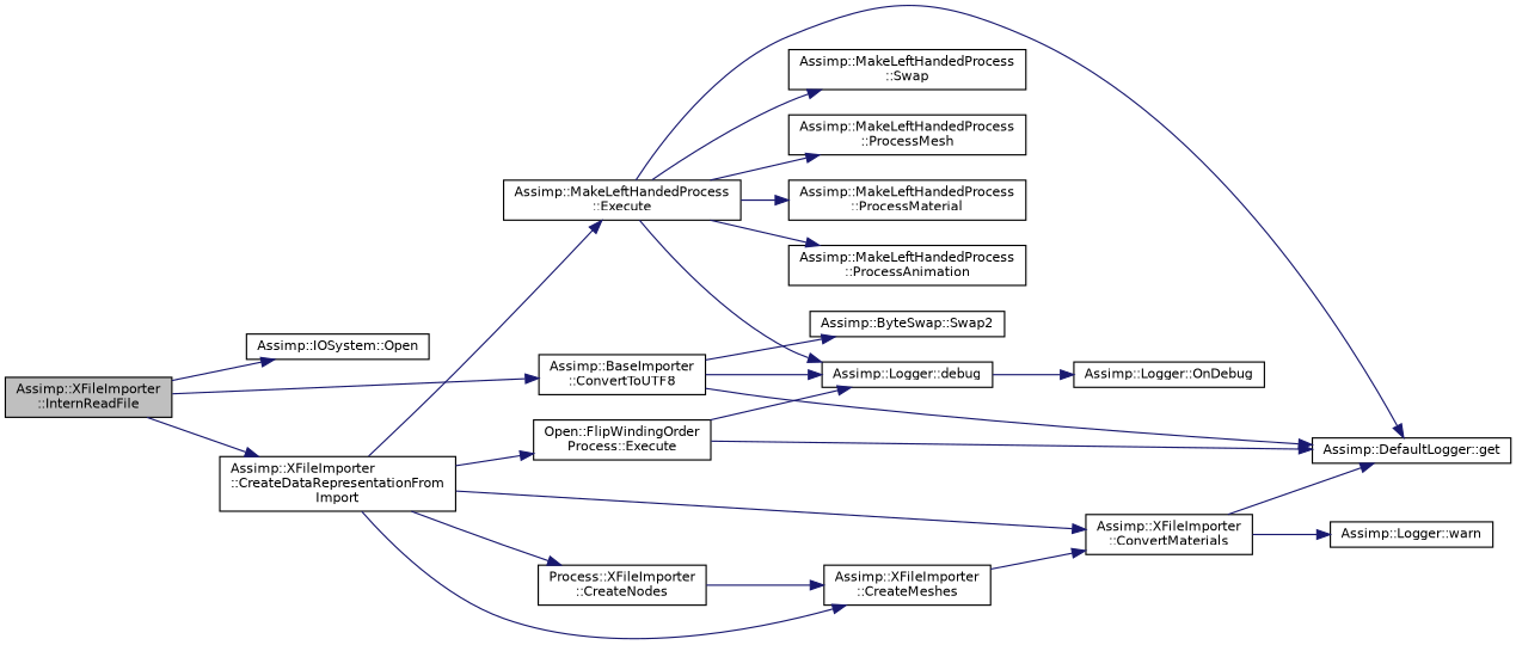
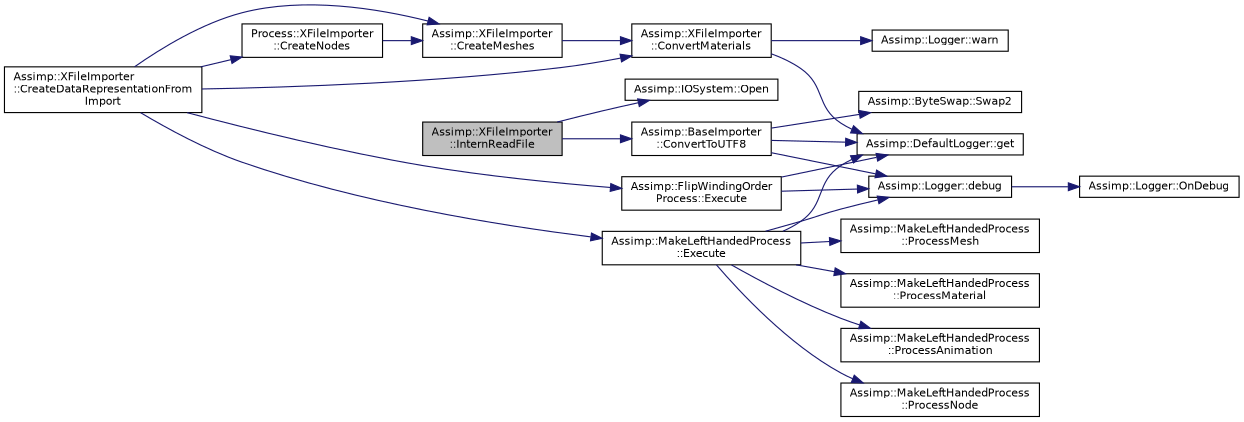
  digraph {
    rankdir=LR
    node [color=black fillcolor=white fontname=Helvetica fontsize=10 shape=record style=filled]
    edge [color=midnightblue fontname=Helvetica fontsize=10 labelfontname=Helvetica labelfontsize=10 style=solid]
    n1 [fillcolor=grey75 fontcolor=black height=0.2 label="Assimp::XFileImporter\l::InternReadFile" width=0.4]
    n2 [height=0.2 label="Assimp::IOSystem::Open" width=0.4]
    n3 [height=0.2 label="Assimp::BaseImporter\l::ConvertToUTF8" width=0.4]
    n4 [height=0.2 label="Assimp::XFileImporter\l::CreateDataRepresentationFrom\lImport" width=0.4]
    n5 [height=0.2 label="Assimp::DefaultLogger::get" width=0.4]
    n6 [height=0.2 label="Assimp::Logger::debug" width=0.4]
    n7 [height=0.2 label="Assimp::ByteSwap::Swap2" width=0.4]
    n8 [height=0.2 label="Assimp::XFileImporter\l::ConvertMaterials" width=0.4]
    n9 [height=0.2 label="Process::XFileImporter\l::CreateNodes" width=0.4]
    n10 [height=0.2 label="Assimp::XFileImporter\l::CreateMeshes" width=0.4]
    n11 [height=0.2 label="Assimp::MakeLeftHandedProcess\l::Execute" width=0.4]
-   n12 [height=0.2 label="Open::FlipWindingOrder\lProcess::Execute" width=0.4]
+   n12 [height=0.2 label="Assimp::FlipWindingOrder\lProcess::Execute" width=0.4]
    n13 [height=0.2 label="Assimp::Logger::OnDebug" width=0.4]
    n14 [height=0.2 label="Assimp::Logger::warn" width=0.4]
-   n15 [height=0.2 label="Assimp::MakeLeftHandedProcess\l::Swap" width=0.4]
+   n15 [height=0.2 label="Assimp::MakeLeftHandedProcess\l::ProcessNode" width=0.4]
    n16 [height=0.2 label="Assimp::MakeLeftHandedProcess\l::ProcessMesh" width=0.4]
    n17 [height=0.2 label="Assimp::MakeLeftHandedProcess\l::ProcessMaterial" width=0.4]
    n18 [height=0.2 label="Assimp::MakeLeftHandedProcess\l::ProcessAnimation" width=0.4]
    n1 -> n2
    n1 -> n3
-   n1 -> n4
    n3 -> n5
    n3 -> n6
    n3 -> n7
    n4 -> n8
    n4 -> n9
    n4 -> n10
    n4 -> n11
    n4 -> n12
    n6 -> n13
    n8 -> n5
    n8 -> n14
    n9 -> n10
    n10 -> n8
    n11 -> n5
    n11 -> n6
    n11 -> n15
    n11 -> n16
    n11 -> n17
    n11 -> n18
    n12 -> n5
    n12 -> n6
  }
